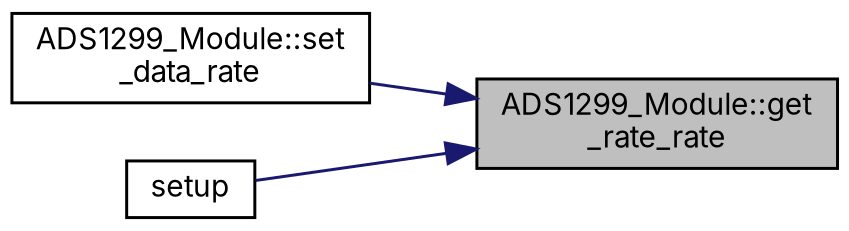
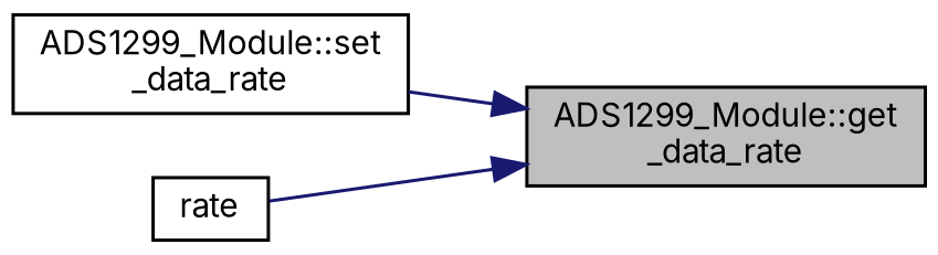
  digraph {
    fontname=Inter
    rankdir=RL
    node [color=black fillcolor=white fontname=Inter fontsize=10 shape=record style=filled]
    edge [color=midnightblue dir=back fontname=Inter fontsize=10 labelfontname=Helvetica labelfontsize=10 style=solid]
-   n1 [fillcolor=grey75 fontcolor=black height=0.2 label="ADS1299_Module::get\l_rate_rate" width=0.4]
+   n1 [fillcolor=grey75 fontcolor=black height=0.2 label="ADS1299_Module::get\l_data_rate" width=0.4]
    n2 [height=0.2 label="ADS1299_Module::set\l_data_rate" width=0.4]
-   n3 [height=0.2 label=setup width=0.4]
+   n3 [height=0.2 label=rate width=0.4]
    n1 -> n2
    n1 -> n3
  }
